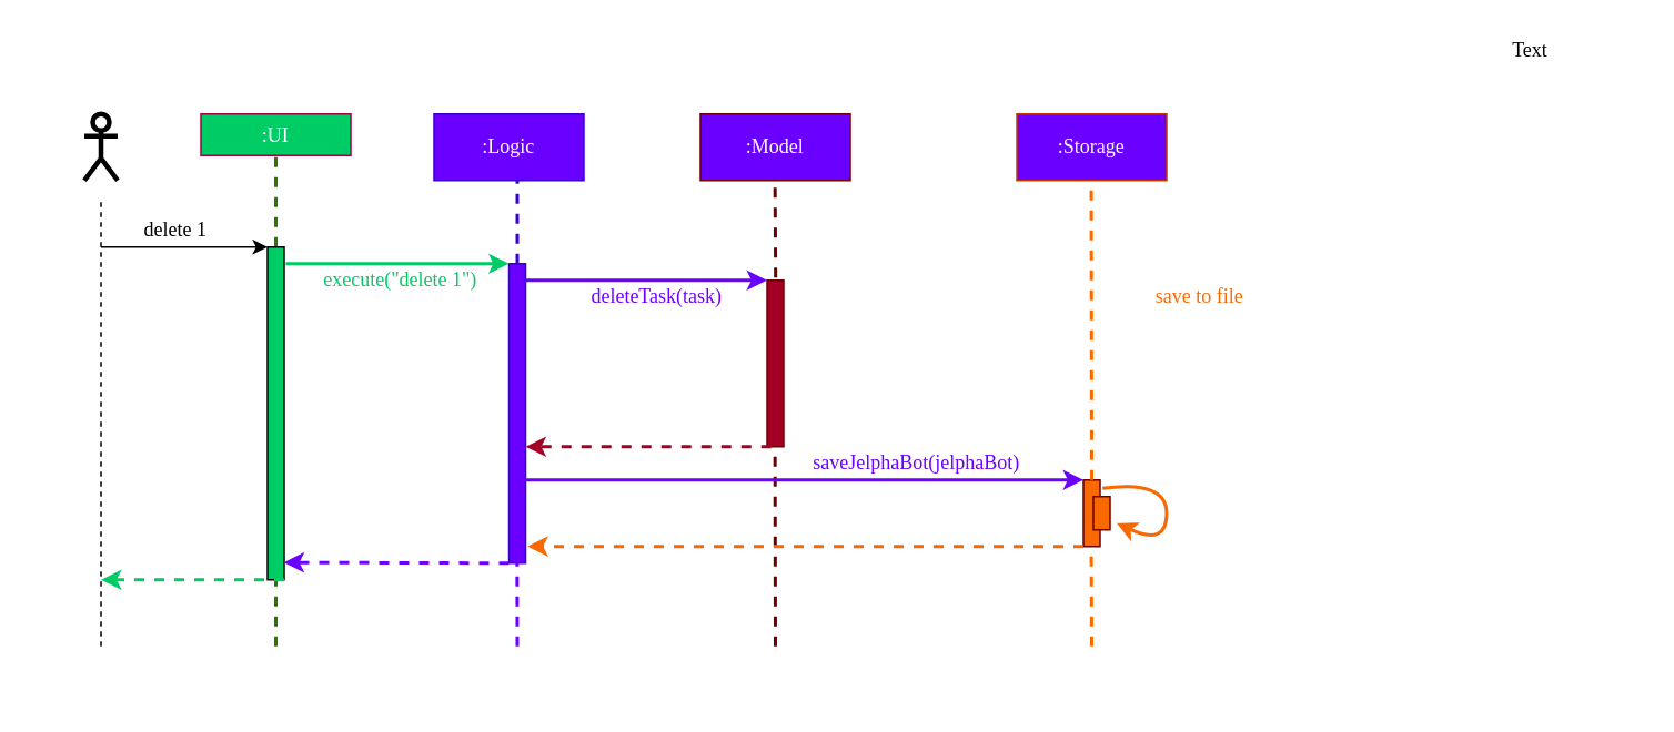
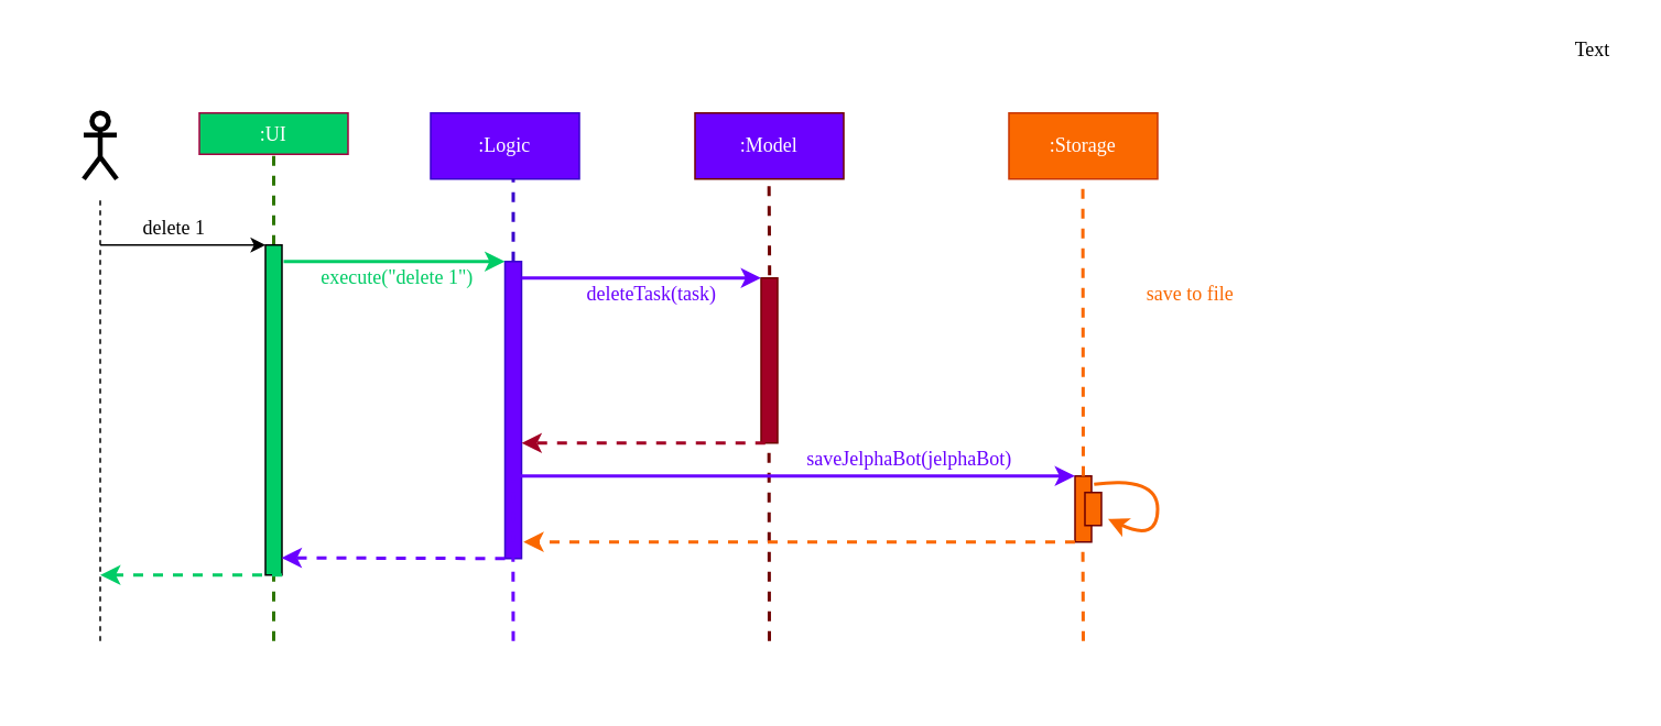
  <mxCell id="0" />
  <mxCell id="1" parent="0" />
  <mxCell id="2" value="" style="rounded=1;whiteSpace=wrap;html=1;strokeColor=#FFFFFF;strokeWidth=3;fillColor=#ffffff;fontFamily=Verdana;" vertex="1" parent="1"><mxGeometry x="20" y="38" width="760" height="380" as="geometry" /></mxCell>
  <mxCell id="3" value="" style="rounded=0;whiteSpace=wrap;html=1;fillColor=#fa6800;fontFamily=Verdana;strokeColor=#6F0000;fontColor=#ffffff;" vertex="1" parent="1"><mxGeometry x="650" y="288" width="10" height="40" as="geometry" /></mxCell>
  <mxCell id="4" value="" style="shape=umlActor;verticalLabelPosition=bottom;labelBackgroundColor=#ffffff;verticalAlign=top;html=1;outlineConnect=0;strokeWidth=3;" vertex="1" parent="1"><mxGeometry x="50" y="68" width="20" height="40" as="geometry" /></mxCell>
  <mxCell id="5" value="" style="endArrow=none;dashed=1;html=1;" edge="1" parent="1"><mxGeometry width="50" height="50" relative="1" as="geometry"><mxPoint x="60" y="388" as="sourcePoint" /><mxPoint x="60" y="118" as="targetPoint" /></mxGeometry></mxCell>
  <mxCell id="6" value="&lt;font face=&quot;Verdana&quot;&gt;:UI&lt;/font&gt;" style="rounded=0;whiteSpace=wrap;html=1;fillColor=#00CC66;strokeColor=#A50040;fontColor=#ffffff;" vertex="1" parent="1"><mxGeometry x="120" y="68" width="90" height="25" as="geometry" /></mxCell>
  <mxCell id="7" value="" style="endArrow=classic;html=1;" edge="1" parent="1"><mxGeometry width="50" height="50" relative="1" as="geometry"><mxPoint x="60" y="148" as="sourcePoint" /><mxPoint x="160" y="148" as="targetPoint" /></mxGeometry></mxCell>
  <mxCell id="8" value="delete 1" style="text;html=1;strokeColor=none;fillColor=none;align=center;verticalAlign=middle;whiteSpace=wrap;rounded=0;fontFamily=Verdana;" vertex="1" parent="1"><mxGeometry x="60" y="128" width="90" height="20" as="geometry" /></mxCell>
  <mxCell id="9" value="" style="endArrow=none;html=1;fontFamily=Verdana;entryX=0.5;entryY=1;entryDx=0;entryDy=0;dashed=1;fillColor=#60a917;strokeColor=#2D7600;strokeWidth=2;" edge="1" parent="1" source="10" target="6"><mxGeometry width="50" height="50" relative="1" as="geometry"><mxPoint x="165" y="348" as="sourcePoint" /><mxPoint x="420" y="198" as="targetPoint" /></mxGeometry></mxCell>
  <mxCell id="10" value="" style="rounded=0;whiteSpace=wrap;html=1;fillColor=#00CC66;fontFamily=Verdana;" vertex="1" parent="1"><mxGeometry x="160" y="148" width="10" height="200" as="geometry" /></mxCell>
  <mxCell id="11" value="" style="endArrow=none;html=1;fontFamily=Verdana;entryX=0.5;entryY=1;entryDx=0;entryDy=0;dashed=1;fillColor=#60a917;strokeColor=#2D7600;strokeWidth=2;" edge="1" parent="1" target="10"><mxGeometry width="50" height="50" relative="1" as="geometry"><mxPoint x="165" y="388" as="sourcePoint" /><mxPoint x="165" y="108" as="targetPoint" /></mxGeometry></mxCell>
  <mxCell id="12" value="&lt;font face=&quot;Verdana&quot;&gt;:Logic&lt;/font&gt;" style="rounded=0;whiteSpace=wrap;html=1;fillColor=#6a00ff;strokeColor=#3700CC;fontColor=#ffffff;" vertex="1" parent="1"><mxGeometry x="260" y="68" width="90" height="40" as="geometry" /></mxCell>
  <mxCell id="13" value="" style="endArrow=none;dashed=1;html=1;fontFamily=Verdana;fillColor=#6a00ff;strokeColor=#3700CC;strokeWidth=2;" edge="1" parent="1"><mxGeometry width="50" height="50" relative="1" as="geometry"><mxPoint x="310" y="158" as="sourcePoint" /><mxPoint x="310" y="108" as="targetPoint" /></mxGeometry></mxCell>
  <mxCell id="14" value="" style="rounded=0;whiteSpace=wrap;html=1;fillColor=#6a00ff;fontFamily=Verdana;strokeColor=#3700CC;fontColor=#ffffff;" vertex="1" parent="1"><mxGeometry x="305" y="158" width="10" height="180" as="geometry" /></mxCell>
  <mxCell id="15" value="" style="endArrow=classic;html=1;strokeWidth=2;fontFamily=Verdana;entryX=0;entryY=0;entryDx=0;entryDy=0;fillColor=#60a917;strokeColor=#00cc66;" edge="1" parent="1" target="14"><mxGeometry width="50" height="50" relative="1" as="geometry"><mxPoint x="171" y="158" as="sourcePoint" /><mxPoint x="300" y="148" as="targetPoint" /></mxGeometry></mxCell>
  <mxCell id="16" value="&lt;font color=&quot;#00cc66&quot;&gt;execute(&quot;delete 1&quot;)&lt;/font&gt;" style="text;html=1;strokeColor=none;fillColor=none;align=center;verticalAlign=middle;whiteSpace=wrap;rounded=0;fontFamily=Verdana;" vertex="1" parent="1"><mxGeometry x="180" y="158" width="120" height="20" as="geometry" /></mxCell>
  <mxCell id="17" value="&lt;font face=&quot;Verdana&quot;&gt;:Model&lt;/font&gt;" style="rounded=0;whiteSpace=wrap;html=1;fillColor=#6a00ff;strokeColor=#6F0000;fontColor=#ffffff;" vertex="1" parent="1"><mxGeometry x="420" y="68" width="90" height="40" as="geometry" /></mxCell>
  <mxCell id="18" value="" style="endArrow=none;dashed=1;html=1;fontFamily=Verdana;fillColor=#a20025;strokeColor=#6F0000;strokeWidth=2;exitX=0.514;exitY=-0.016;exitDx=0;exitDy=0;exitPerimeter=0;" edge="1" parent="1" source="19"><mxGeometry width="50" height="50" relative="1" as="geometry"><mxPoint x="464.76" y="158" as="sourcePoint" /><mxPoint x="464.76" y="108" as="targetPoint" /></mxGeometry></mxCell>
  <mxCell id="19" value="" style="rounded=0;whiteSpace=wrap;html=1;fillColor=#a20025;fontFamily=Verdana;strokeColor=#6F0000;fontColor=#ffffff;" vertex="1" parent="1"><mxGeometry x="460" y="168" width="10" height="100" as="geometry" /></mxCell>
  <mxCell id="20" value="" style="endArrow=classic;html=1;strokeWidth=2;fontFamily=Verdana;entryX=0;entryY=0;entryDx=0;entryDy=0;fillColor=#6a00ff;strokeColor=#6a00ff;" edge="1" parent="1" target="19"><mxGeometry width="50" height="50" relative="1" as="geometry"><mxPoint x="315" y="168" as="sourcePoint" /><mxPoint x="449" y="168" as="targetPoint" /></mxGeometry></mxCell>
  <mxCell id="21" value="&lt;font color=&quot;#6a00ff&quot;&gt;deleteTask(task)&lt;/font&gt;" style="text;html=1;strokeColor=none;fillColor=none;align=center;verticalAlign=middle;whiteSpace=wrap;rounded=0;fontFamily=Verdana;" vertex="1" parent="1"><mxGeometry x="344" y="168" width="100" height="20" as="geometry" /></mxCell>
  <mxCell id="22" value="" style="endArrow=none;dashed=1;html=1;fontFamily=Verdana;fillColor=#a20025;strokeColor=#6F0000;strokeWidth=2;" edge="1" parent="1"><mxGeometry width="50" height="50" relative="1" as="geometry"><mxPoint x="465" y="388" as="sourcePoint" /><mxPoint x="464.76" y="268" as="targetPoint" /></mxGeometry></mxCell>
  <mxCell id="23" value="" style="endArrow=classic;html=1;strokeColor=#a20025;strokeWidth=2;fontFamily=Verdana;exitX=0.25;exitY=1;exitDx=0;exitDy=0;dashed=1;" edge="1" parent="1" source="19"><mxGeometry width="50" height="50" relative="1" as="geometry"><mxPoint x="400" y="258" as="sourcePoint" /><mxPoint x="315" y="268" as="targetPoint" /></mxGeometry></mxCell>
  <mxCell id="24" value="" style="endArrow=classic;html=1;strokeWidth=2;fontFamily=Verdana;fillColor=#6a00ff;strokeColor=#6a00ff;exitX=0;exitY=1;exitDx=0;exitDy=0;dashed=1;entryX=0.978;entryY=0.948;entryDx=0;entryDy=0;entryPerimeter=0;" edge="1" parent="1" source="14" target="10"><mxGeometry width="50" height="50" relative="1" as="geometry"><mxPoint x="300" y="338" as="sourcePoint" /><mxPoint x="169" y="335" as="targetPoint" /></mxGeometry></mxCell>
  <mxCell id="25" value="" style="endArrow=none;dashed=1;html=1;fontFamily=Verdana;fillColor=#6a00ff;strokeColor=#6a00ff;strokeWidth=2;" edge="1" parent="1"><mxGeometry width="50" height="50" relative="1" as="geometry"><mxPoint x="310" y="388" as="sourcePoint" /><mxPoint x="309.76" y="288" as="targetPoint" /></mxGeometry></mxCell>
  <mxCell id="26" value="" style="endArrow=classic;html=1;strokeWidth=2;fontFamily=Verdana;fillColor=#60a917;strokeColor=#00cc66;exitX=1;exitY=1;exitDx=0;exitDy=0;dashed=1;" edge="1" parent="1" source="10"><mxGeometry width="50" height="50" relative="1" as="geometry"><mxPoint x="-74" y="298" as="sourcePoint" /><mxPoint x="60" y="348" as="targetPoint" /></mxGeometry></mxCell>
- <mxCell id="27" value="&lt;font face=&quot;Verdana&quot;&gt;:Storage&lt;/font&gt;" style="rounded=0;whiteSpace=wrap;html=1;fillColor=#6a00ff;strokeColor=#C73500;fontColor=#ffffff;" vertex="1" parent="1"><mxGeometry x="610" y="68" width="90" height="40" as="geometry" /></mxCell>
+ <mxCell id="27" value="&lt;font face=&quot;Verdana&quot;&gt;:Storage&lt;/font&gt;" style="rounded=0;whiteSpace=wrap;html=1;fillColor=#fa6800;strokeColor=#C73500;fontColor=#ffffff;" vertex="1" parent="1"><mxGeometry x="610" y="68" width="90" height="40" as="geometry" /></mxCell>
  <mxCell id="28" value="" style="endArrow=classic;html=1;strokeWidth=2;fontFamily=Verdana;fillColor=#6a00ff;strokeColor=#6a00ff;entryX=0;entryY=0;entryDx=0;entryDy=0;" edge="1" parent="1" target="3"><mxGeometry width="50" height="50" relative="1" as="geometry"><mxPoint x="310" y="288" as="sourcePoint" /><mxPoint x="620" y="288" as="targetPoint" /></mxGeometry></mxCell>
  <mxCell id="29" value="" style="endArrow=none;dashed=1;html=1;fontFamily=Verdana;fillColor=#fa6800;strokeColor=#fa6800;strokeWidth=2;exitX=0.5;exitY=0;exitDx=0;exitDy=0;" edge="1" parent="1" source="3"><mxGeometry width="50" height="50" relative="1" as="geometry"><mxPoint x="655.09" y="166.4" as="sourcePoint" /><mxPoint x="654.71" y="108" as="targetPoint" /></mxGeometry></mxCell>
  <mxCell id="30" value="" style="endArrow=none;dashed=1;html=1;fontFamily=Verdana;fillColor=#fa6800;strokeColor=#fa6800;strokeWidth=2;" edge="1" parent="1"><mxGeometry width="50" height="50" relative="1" as="geometry"><mxPoint x="655" y="388" as="sourcePoint" /><mxPoint x="654.71" y="328" as="targetPoint" /></mxGeometry></mxCell>
  <mxCell id="31" value="&lt;font color=&quot;#fa6800&quot;&gt;save to file&lt;/font&gt;" style="text;html=1;strokeColor=none;fillColor=none;align=center;verticalAlign=middle;whiteSpace=wrap;rounded=0;fontFamily=Verdana;" vertex="1" parent="1"><mxGeometry x="685" y="168" width="70" height="20" as="geometry" /></mxCell>
  <mxCell id="32" value="&lt;font color=&quot;#6a00ff&quot;&gt;saveJelphaBot(jelphaBot)&lt;/font&gt;" style="text;html=1;strokeColor=none;fillColor=none;align=center;verticalAlign=middle;whiteSpace=wrap;rounded=0;fontFamily=Verdana;" vertex="1" parent="1"><mxGeometry x="480" y="268" width="140" height="20" as="geometry" /></mxCell>
  <mxCell id="33" value="" style="endArrow=classic;html=1;strokeColor=#fa6800;strokeWidth=2;fontFamily=Verdana;exitX=0;exitY=1;exitDx=0;exitDy=0;entryX=1.116;entryY=0.944;entryDx=0;entryDy=0;entryPerimeter=0;dashed=1;" edge="1" parent="1" source="3" target="14"><mxGeometry width="50" height="50" relative="1" as="geometry"><mxPoint x="560" y="338" as="sourcePoint" /><mxPoint x="320" y="328" as="targetPoint" /></mxGeometry></mxCell>
  <mxCell id="34" value="" style="rounded=0;whiteSpace=wrap;html=1;fillColor=#fa6800;fontFamily=Verdana;strokeColor=#6F0000;fontColor=#ffffff;" vertex="1" parent="1"><mxGeometry x="656" y="298" width="10" height="20" as="geometry" /></mxCell>
  <mxCell id="35" value="" style="endArrow=classic;html=1;strokeColor=#fa6800;strokeWidth=2;fontFamily=Verdana;curved=1;exitX=1.152;exitY=0.126;exitDx=0;exitDy=0;exitPerimeter=0;" edge="1" parent="1" source="3"><mxGeometry width="50" height="50" relative="1" as="geometry"><mxPoint x="662" y="288" as="sourcePoint" /><mxPoint x="670" y="314" as="targetPoint" /><Array as="points"><mxPoint x="700" y="288" /><mxPoint x="700" y="328" /></Array></mxGeometry></mxCell>
- <mxCell id="36" value="Text" style="text;html=1;align=center;verticalAlign=middle;resizable=0;points=[];autosize=1;fontFamily=Verdana;" vertex="1" parent="1"><mxGeometry x="898" y="20" width="40" height="20" as="geometry" /></mxCell>
+ <mxCell id="36" value="Text" style="text;html=1;align=center;verticalAlign=middle;resizable=0;points=[];autosize=1;fontFamily=Verdana;" vertex="1" parent="1"><mxGeometry x="943" y="20" width="40" height="20" as="geometry" /></mxCell>
